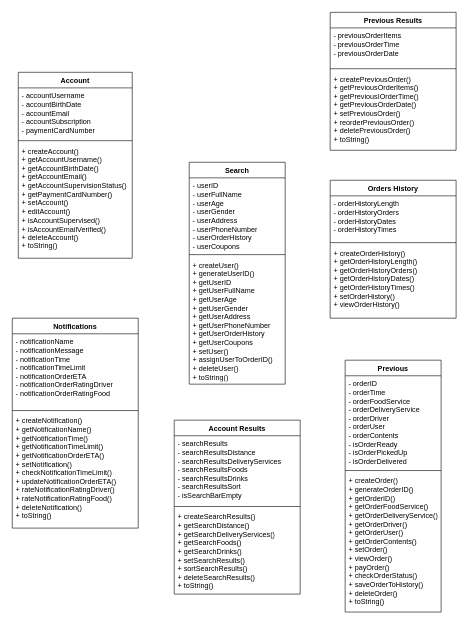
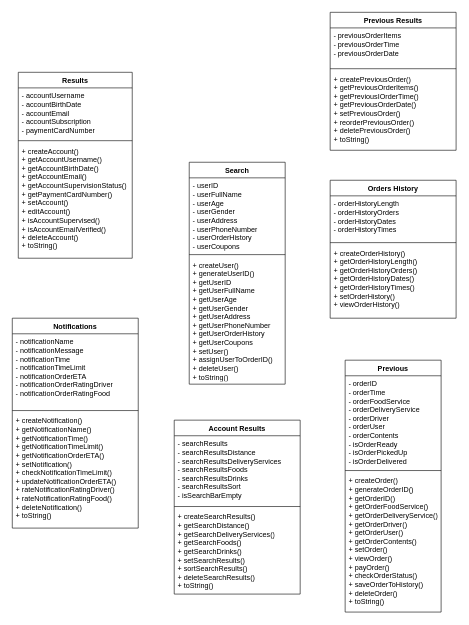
  <mxCell id="0" />
  <mxCell id="1" parent="0" />
  <mxCell id="2" value="Search" style="swimlane;fontStyle=1;align=center;verticalAlign=top;childLayout=stackLayout;horizontal=1;startSize=26;horizontalStack=0;resizeParent=1;resizeParentMax=0;resizeLast=0;collapsible=1;marginBottom=0;whiteSpace=wrap;html=1;" parent="1" vertex="1"><mxGeometry x="315" y="270" width="160" height="370" as="geometry" /></mxCell>
  <mxCell id="3" value="- userID&lt;br&gt;- userFullName&lt;br&gt;- userAge&lt;br&gt;- userGender&lt;br&gt;- userAddress&lt;br&gt;- userPhoneNumber&lt;br&gt;- userOrderHistory&lt;br&gt;- userCoupons" style="text;strokeColor=none;fillColor=none;align=left;verticalAlign=top;spacingLeft=4;spacingRight=4;overflow=hidden;rotatable=0;points=[[0,0.5],[1,0.5]];portConstraint=eastwest;whiteSpace=wrap;html=1;" parent="2" vertex="1"><mxGeometry y="26" width="160" height="124" as="geometry" /></mxCell>
  <mxCell id="4" value="" style="line;strokeWidth=1;fillColor=none;align=left;verticalAlign=middle;spacingTop=-1;spacingLeft=3;spacingRight=3;rotatable=0;labelPosition=right;points=[];portConstraint=eastwest;strokeColor=inherit;" parent="2" vertex="1"><mxGeometry y="150" width="160" height="8" as="geometry" /></mxCell>
  <mxCell id="5" value="+ createUser()&lt;br&gt;+ generateUserID()&lt;br&gt;+ getUserID&lt;br&gt;+ getUserFullName&lt;br&gt;+ getUserAge&lt;br&gt;+ getUserGender&lt;br&gt;+ getUserAddress&lt;br&gt;+ getUserPhoneNumber&lt;br&gt;+ getUserOrderHistory&lt;br&gt;+ getUserCoupons&lt;br&gt;+ setUser()&lt;br&gt;+ assignUserToOrderID()&lt;br&gt;+ deleteUser()&lt;br&gt;+ toString()" style="text;strokeColor=none;fillColor=none;align=left;verticalAlign=top;spacingLeft=4;spacingRight=4;overflow=hidden;rotatable=0;points=[[0,0.5],[1,0.5]];portConstraint=eastwest;whiteSpace=wrap;html=1;" parent="2" vertex="1"><mxGeometry y="158" width="160" height="212" as="geometry" /></mxCell>
  <mxCell id="6" value="Previous" style="swimlane;fontStyle=1;align=center;verticalAlign=top;childLayout=stackLayout;horizontal=1;startSize=26;horizontalStack=0;resizeParent=1;resizeParentMax=0;resizeLast=0;collapsible=1;marginBottom=0;whiteSpace=wrap;html=1;" parent="1" vertex="1"><mxGeometry x="575" y="600" width="160" height="420" as="geometry" /></mxCell>
  <mxCell id="7" value="- orderID&lt;br&gt;- orderTime&lt;br&gt;- orderFoodService&lt;br&gt;- orderDeliveryService&lt;br&gt;- orderDriver&lt;br&gt;- orderUser&lt;br&gt;- orderContents&lt;br&gt;- isOrderReady&lt;br&gt;- isOrderPickedUp&lt;br&gt;- isOrderDelivered" style="text;strokeColor=none;fillColor=none;align=left;verticalAlign=top;spacingLeft=4;spacingRight=4;overflow=hidden;rotatable=0;points=[[0,0.5],[1,0.5]];portConstraint=eastwest;whiteSpace=wrap;html=1;" parent="6" vertex="1"><mxGeometry y="26" width="160" height="154" as="geometry" /></mxCell>
  <mxCell id="8" value="" style="line;strokeWidth=1;fillColor=none;align=left;verticalAlign=middle;spacingTop=-1;spacingLeft=3;spacingRight=3;rotatable=0;labelPosition=right;points=[];portConstraint=eastwest;strokeColor=inherit;" parent="6" vertex="1"><mxGeometry y="180" width="160" height="8" as="geometry" /></mxCell>
  <mxCell id="9" value="+ createOrder()&lt;br&gt;+ generateOrderID()&lt;br&gt;+ getOrderID()&lt;br&gt;+ getOrderFoodService()&lt;br&gt;+ getOrderDeliveryService()&lt;br&gt;+ getOrderDriver()&lt;br&gt;+ getOrderUser()&lt;br&gt;+ getOrderContents()&lt;br&gt;+ setOrder()&lt;br&gt;+ viewOrder()&lt;br&gt;+ payOrder()&lt;br&gt;+ checkOrderStatus()&lt;br&gt;+ saveOrderToHistory()&lt;br&gt;+ deleteOrder()&lt;br&gt;+ toString()" style="text;strokeColor=none;fillColor=none;align=left;verticalAlign=top;spacingLeft=4;spacingRight=4;overflow=hidden;rotatable=0;points=[[0,0.5],[1,0.5]];portConstraint=eastwest;whiteSpace=wrap;html=1;" parent="6" vertex="1"><mxGeometry y="188" width="160" height="232" as="geometry" /></mxCell>
  <mxCell id="10" value="" style="text;strokeColor=none;fillColor=none;align=left;verticalAlign=middle;spacingTop=-1;spacingLeft=4;spacingRight=4;rotatable=0;labelPosition=right;points=[];portConstraint=eastwest;" parent="1" vertex="1"><mxGeometry x="410" y="486" width="20" height="14" as="geometry" /></mxCell>
- <mxCell id="11" value="Account" style="swimlane;fontStyle=1;align=center;verticalAlign=top;childLayout=stackLayout;horizontal=1;startSize=26;horizontalStack=0;resizeParent=1;resizeParentMax=0;resizeLast=0;collapsible=1;marginBottom=0;whiteSpace=wrap;html=1;" parent="1" vertex="1"><mxGeometry x="30" y="120" width="190" height="310" as="geometry" /></mxCell>
+ <mxCell id="11" value="Results" style="swimlane;fontStyle=1;align=center;verticalAlign=top;childLayout=stackLayout;horizontal=1;startSize=26;horizontalStack=0;resizeParent=1;resizeParentMax=0;resizeLast=0;collapsible=1;marginBottom=0;whiteSpace=wrap;html=1;" parent="1" vertex="1"><mxGeometry x="30" y="120" width="190" height="310" as="geometry" /></mxCell>
  <mxCell id="12" value="- accountUsername&lt;br&gt;- accountBirthDate&lt;br&gt;- accountEmail&lt;br&gt;- accountSubscription&lt;br&gt;- paymentCardNumber" style="text;strokeColor=none;fillColor=none;align=left;verticalAlign=top;spacingLeft=4;spacingRight=4;overflow=hidden;rotatable=0;points=[[0,0.5],[1,0.5]];portConstraint=eastwest;whiteSpace=wrap;html=1;" parent="11" vertex="1"><mxGeometry y="26" width="190" height="84" as="geometry" /></mxCell>
  <mxCell id="13" value="" style="line;strokeWidth=1;fillColor=none;align=left;verticalAlign=middle;spacingTop=-1;spacingLeft=3;spacingRight=3;rotatable=0;labelPosition=right;points=[];portConstraint=eastwest;strokeColor=inherit;" parent="11" vertex="1"><mxGeometry y="110" width="190" height="8" as="geometry" /></mxCell>
  <mxCell id="14" value="+ createAccount()&lt;br&gt;+ getAccountUsername()&lt;br&gt;+ getAccountBirthDate()&lt;br&gt;+ getAccountEmail()&lt;br&gt;+ getAccountSupervisionStatus()&lt;br&gt;+ getPaymentCardNumber()&lt;br&gt;+ setAccount()&lt;br&gt;+ editAccount()&lt;br&gt;+ isAccountSupervised()&lt;br&gt;+ isAccountEmailVerified()&lt;br&gt;+ deleteAccount()&lt;br&gt;+ toString()" style="text;strokeColor=none;fillColor=none;align=left;verticalAlign=top;spacingLeft=4;spacingRight=4;overflow=hidden;rotatable=0;points=[[0,0.5],[1,0.5]];portConstraint=eastwest;whiteSpace=wrap;html=1;" parent="11" vertex="1"><mxGeometry y="118" width="190" height="192" as="geometry" /></mxCell>
  <mxCell id="15" value="Notifications" style="swimlane;fontStyle=1;align=center;verticalAlign=top;childLayout=stackLayout;horizontal=1;startSize=26;horizontalStack=0;resizeParent=1;resizeParentMax=0;resizeLast=0;collapsible=1;marginBottom=0;whiteSpace=wrap;html=1;" parent="1" vertex="1"><mxGeometry x="20" y="530" width="210" height="350" as="geometry" /></mxCell>
  <mxCell id="16" value="- notificationName&lt;br&gt;- notificationMessage&lt;br&gt;- notificationTime&lt;br&gt;- notificationTimeLimit&lt;br&gt;- notificationOrderETA&lt;br&gt;- notificationOrderRatingDriver&lt;br&gt;- notificationOrderRatingFood" style="text;strokeColor=none;fillColor=none;align=left;verticalAlign=top;spacingLeft=4;spacingRight=4;overflow=hidden;rotatable=0;points=[[0,0.5],[1,0.5]];portConstraint=eastwest;whiteSpace=wrap;html=1;" parent="15" vertex="1"><mxGeometry y="26" width="210" height="124" as="geometry" /></mxCell>
  <mxCell id="17" value="" style="line;strokeWidth=1;fillColor=none;align=left;verticalAlign=middle;spacingTop=-1;spacingLeft=3;spacingRight=3;rotatable=0;labelPosition=right;points=[];portConstraint=eastwest;strokeColor=inherit;" parent="15" vertex="1"><mxGeometry y="150" width="210" height="8" as="geometry" /></mxCell>
  <mxCell id="18" value="+ createNotification()&lt;br&gt;+ getNotificationName()&lt;br&gt;+ getNotificationTime()&lt;br&gt;+ getNotificationTimeLimit()&lt;br&gt;+ getNotificationOrderETA()&lt;br&gt;+ setNotification()&lt;br&gt;+ checkNotificationTimeLimit()&lt;br&gt;+ updateNotificationOrderETA()&lt;br&gt;+ rateNotificationRatingDriver()&lt;br&gt;+ rateNotificationRatingFood()&lt;br&gt;+ deleteNotification()&lt;br&gt;+ toString()" style="text;strokeColor=none;fillColor=none;align=left;verticalAlign=top;spacingLeft=4;spacingRight=4;overflow=hidden;rotatable=0;points=[[0,0.5],[1,0.5]];portConstraint=eastwest;whiteSpace=wrap;html=1;" parent="15" vertex="1"><mxGeometry y="158" width="210" height="192" as="geometry" /></mxCell>
  <mxCell id="19" value="Orders History" style="swimlane;fontStyle=1;align=center;verticalAlign=top;childLayout=stackLayout;horizontal=1;startSize=26;horizontalStack=0;resizeParent=1;resizeParentMax=0;resizeLast=0;collapsible=1;marginBottom=0;whiteSpace=wrap;html=1;" parent="1" vertex="1"><mxGeometry x="550" y="300" width="210" height="230" as="geometry" /></mxCell>
  <mxCell id="20" value="- orderHistoryLength&lt;br&gt;- orderHistoryOrders&lt;br&gt;- orderHistoryDates&lt;br&gt;- orderHistoryTimes&lt;br&gt;" style="text;strokeColor=none;fillColor=none;align=left;verticalAlign=top;spacingLeft=4;spacingRight=4;overflow=hidden;rotatable=0;points=[[0,0.5],[1,0.5]];portConstraint=eastwest;whiteSpace=wrap;html=1;" parent="19" vertex="1"><mxGeometry y="26" width="210" height="74" as="geometry" /></mxCell>
  <mxCell id="21" value="" style="line;strokeWidth=1;fillColor=none;align=left;verticalAlign=middle;spacingTop=-1;spacingLeft=3;spacingRight=3;rotatable=0;labelPosition=right;points=[];portConstraint=eastwest;strokeColor=inherit;" parent="19" vertex="1"><mxGeometry y="100" width="210" height="8" as="geometry" /></mxCell>
  <mxCell id="22" value="+ createOrderHistory()&lt;br&gt;+ getOrderHistoryLength()&lt;br&gt;+ getOrderHistoryOrders()&lt;br&gt;+ getOrderHistoryDates()&lt;br&gt;+ getOrderHistoryTimes()&lt;br&gt;+ setOrderHistory()&lt;br&gt;+ viewOrderHistory()" style="text;strokeColor=none;fillColor=none;align=left;verticalAlign=top;spacingLeft=4;spacingRight=4;overflow=hidden;rotatable=0;points=[[0,0.5],[1,0.5]];portConstraint=eastwest;whiteSpace=wrap;html=1;" parent="19" vertex="1"><mxGeometry y="108" width="210" height="122" as="geometry" /></mxCell>
  <mxCell id="23" value="Previous Results" style="swimlane;fontStyle=1;align=center;verticalAlign=top;childLayout=stackLayout;horizontal=1;startSize=26;horizontalStack=0;resizeParent=1;resizeParentMax=0;resizeLast=0;collapsible=1;marginBottom=0;whiteSpace=wrap;html=1;" parent="1" vertex="1"><mxGeometry x="550" y="20" width="210" height="230" as="geometry" /></mxCell>
  <mxCell id="24" value="- previousOrderItems&lt;br&gt;- previousOrderTime&lt;br&gt;- previousOrderDate" style="text;strokeColor=none;fillColor=none;align=left;verticalAlign=top;spacingLeft=4;spacingRight=4;overflow=hidden;rotatable=0;points=[[0,0.5],[1,0.5]];portConstraint=eastwest;whiteSpace=wrap;html=1;" parent="23" vertex="1"><mxGeometry y="26" width="210" height="64" as="geometry" /></mxCell>
  <mxCell id="25" value="" style="line;strokeWidth=1;fillColor=none;align=left;verticalAlign=middle;spacingTop=-1;spacingLeft=3;spacingRight=3;rotatable=0;labelPosition=right;points=[];portConstraint=eastwest;strokeColor=inherit;" parent="23" vertex="1"><mxGeometry y="90" width="210" height="8" as="geometry" /></mxCell>
  <mxCell id="26" value="+ createPreviousOrder()&lt;br&gt;+ getPreviousOrderItems()&lt;br&gt;+ getPreviousIOrderTime()&lt;br&gt;+ getPreviousOrderDate()&lt;br&gt;+ setPreviousOrder()&lt;br&gt;+ reorderPreviousOrder()&lt;br&gt;+ deletePreviousOrder()&lt;br&gt;+ toString()" style="text;strokeColor=none;fillColor=none;align=left;verticalAlign=top;spacingLeft=4;spacingRight=4;overflow=hidden;rotatable=0;points=[[0,0.5],[1,0.5]];portConstraint=eastwest;whiteSpace=wrap;html=1;" parent="23" vertex="1"><mxGeometry y="98" width="210" height="132" as="geometry" /></mxCell>
  <mxCell id="27" value="Account Results" style="swimlane;fontStyle=1;align=center;verticalAlign=top;childLayout=stackLayout;horizontal=1;startSize=26;horizontalStack=0;resizeParent=1;resizeParentMax=0;resizeLast=0;collapsible=1;marginBottom=0;whiteSpace=wrap;html=1;" parent="1" vertex="1"><mxGeometry x="290" y="700" width="210" height="290" as="geometry" /></mxCell>
  <mxCell id="28" value="- searchResults&lt;br&gt;- searchResultsDistance&lt;br&gt;- searchResultsDeliveryServices&lt;br&gt;- searchResultsFoods&lt;br&gt;- searchResultsDrinks&lt;br&gt;- searchResultsSort&lt;br&gt;- isSearchBarEmpty" style="text;strokeColor=none;fillColor=none;align=left;verticalAlign=top;spacingLeft=4;spacingRight=4;overflow=hidden;rotatable=0;points=[[0,0.5],[1,0.5]];portConstraint=eastwest;whiteSpace=wrap;html=1;" parent="27" vertex="1"><mxGeometry y="26" width="210" height="114" as="geometry" /></mxCell>
  <mxCell id="29" value="" style="line;strokeWidth=1;fillColor=none;align=left;verticalAlign=middle;spacingTop=-1;spacingLeft=3;spacingRight=3;rotatable=0;labelPosition=right;points=[];portConstraint=eastwest;strokeColor=inherit;" parent="27" vertex="1"><mxGeometry y="140" width="210" height="8" as="geometry" /></mxCell>
  <mxCell id="30" value="+ createSearchResults()&lt;br&gt;+ getSearchDistance()&lt;br&gt;+ getSearchDeliveryServices()&lt;br&gt;+ getSearchFoods()&lt;br&gt;+ getSearchDrinks()&lt;br&gt;+ setSearchResults()&lt;br&gt;+ sortSearchResults()&lt;br&gt;+ deleteSearchResults()&lt;br&gt;+ toString()" style="text;strokeColor=none;fillColor=none;align=left;verticalAlign=top;spacingLeft=4;spacingRight=4;overflow=hidden;rotatable=0;points=[[0,0.5],[1,0.5]];portConstraint=eastwest;whiteSpace=wrap;html=1;" parent="27" vertex="1"><mxGeometry y="148" width="210" height="142" as="geometry" /></mxCell>
